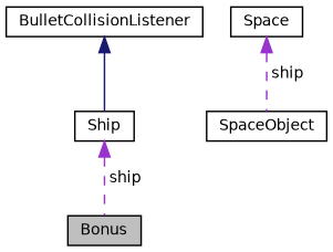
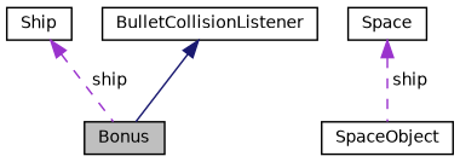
  digraph {
    node [color=black fillcolor=white fontname=Helvetica fontsize=10 shape=record style=filled]
    edge [color=darkorchid3 dir=back fontname=Helvetica fontsize=10 labelfontname=Helvetica labelfontsize=10 style=dashed]
    n1 [fillcolor=grey75 fontcolor=black height=0.2 label=Bonus width=0.4]
    n2 [height=0.2 label=Ship width=0.4]
    n3 [height=0.2 label=SpaceObject width=0.4]
    n4 [height=0.2 label=Space width=0.4]
    n5 [height=0.2 label=BulletCollisionListener width=0.4]
    n2 -> n1 [label=" ship"]
    n4 -> n3 [label=" ship"]
-   n5 -> n2 [color=midnightblue style=solid]
+   n5 -> n1 [color=midnightblue style=solid]
  }
